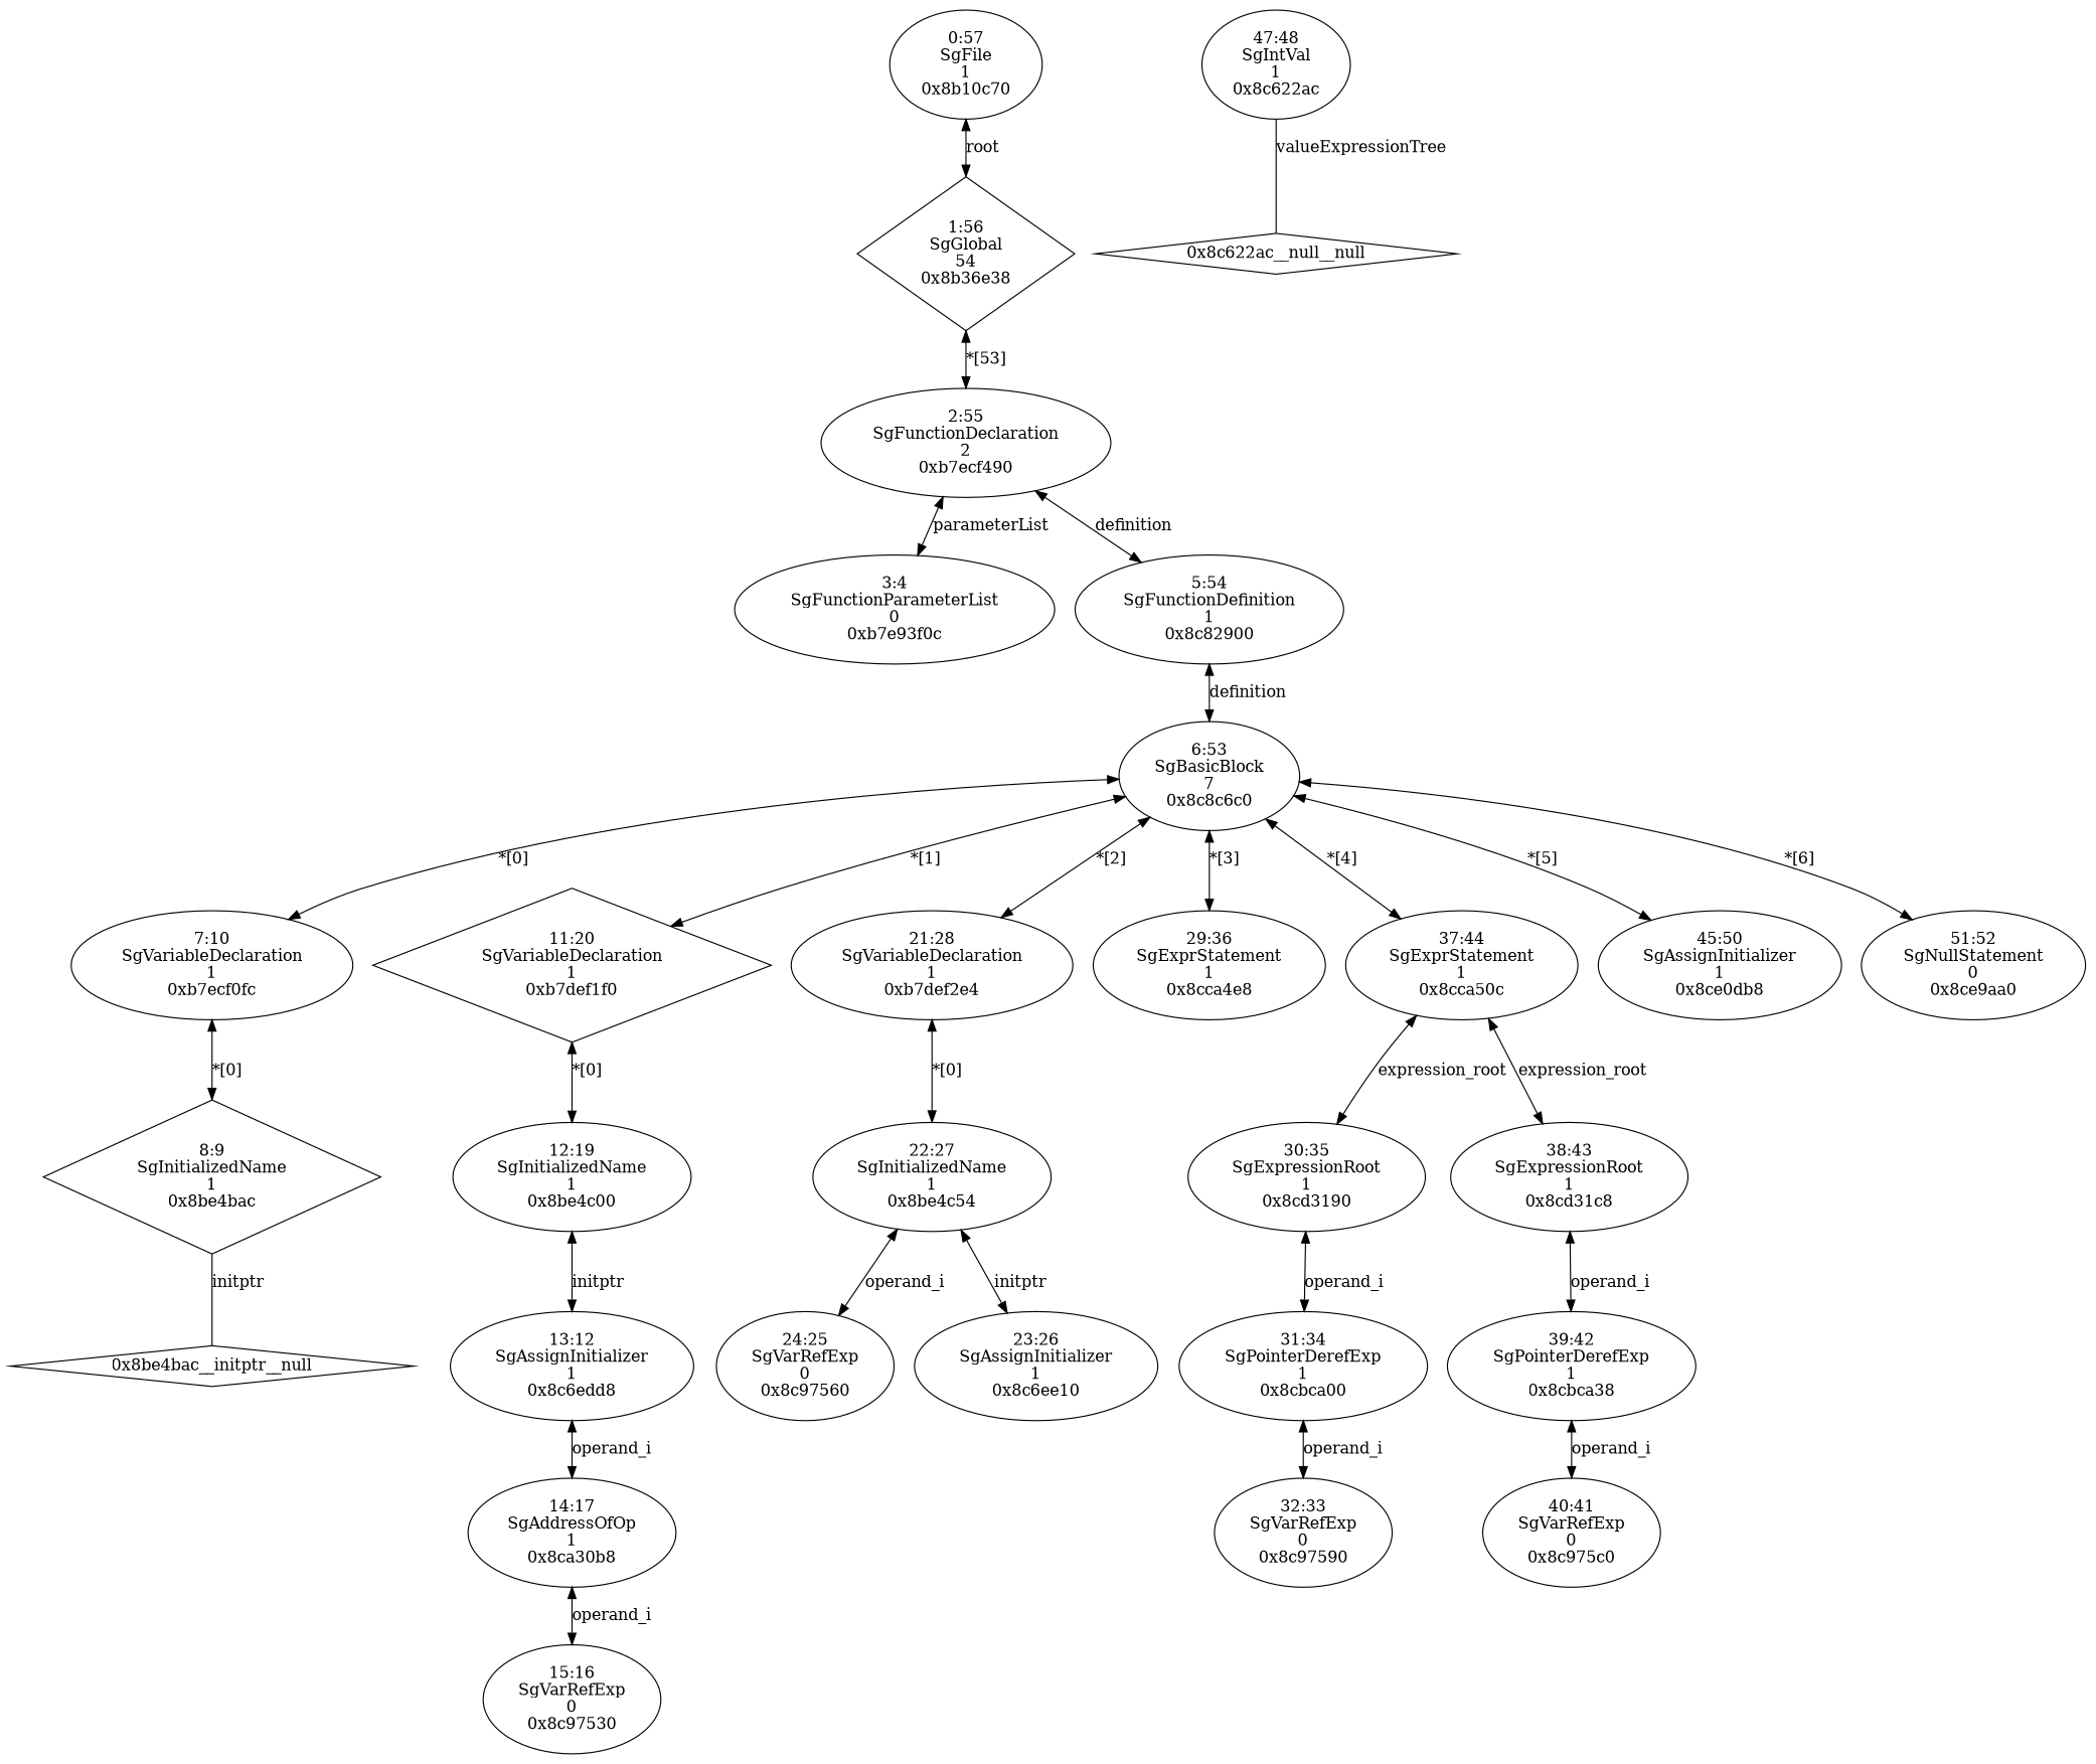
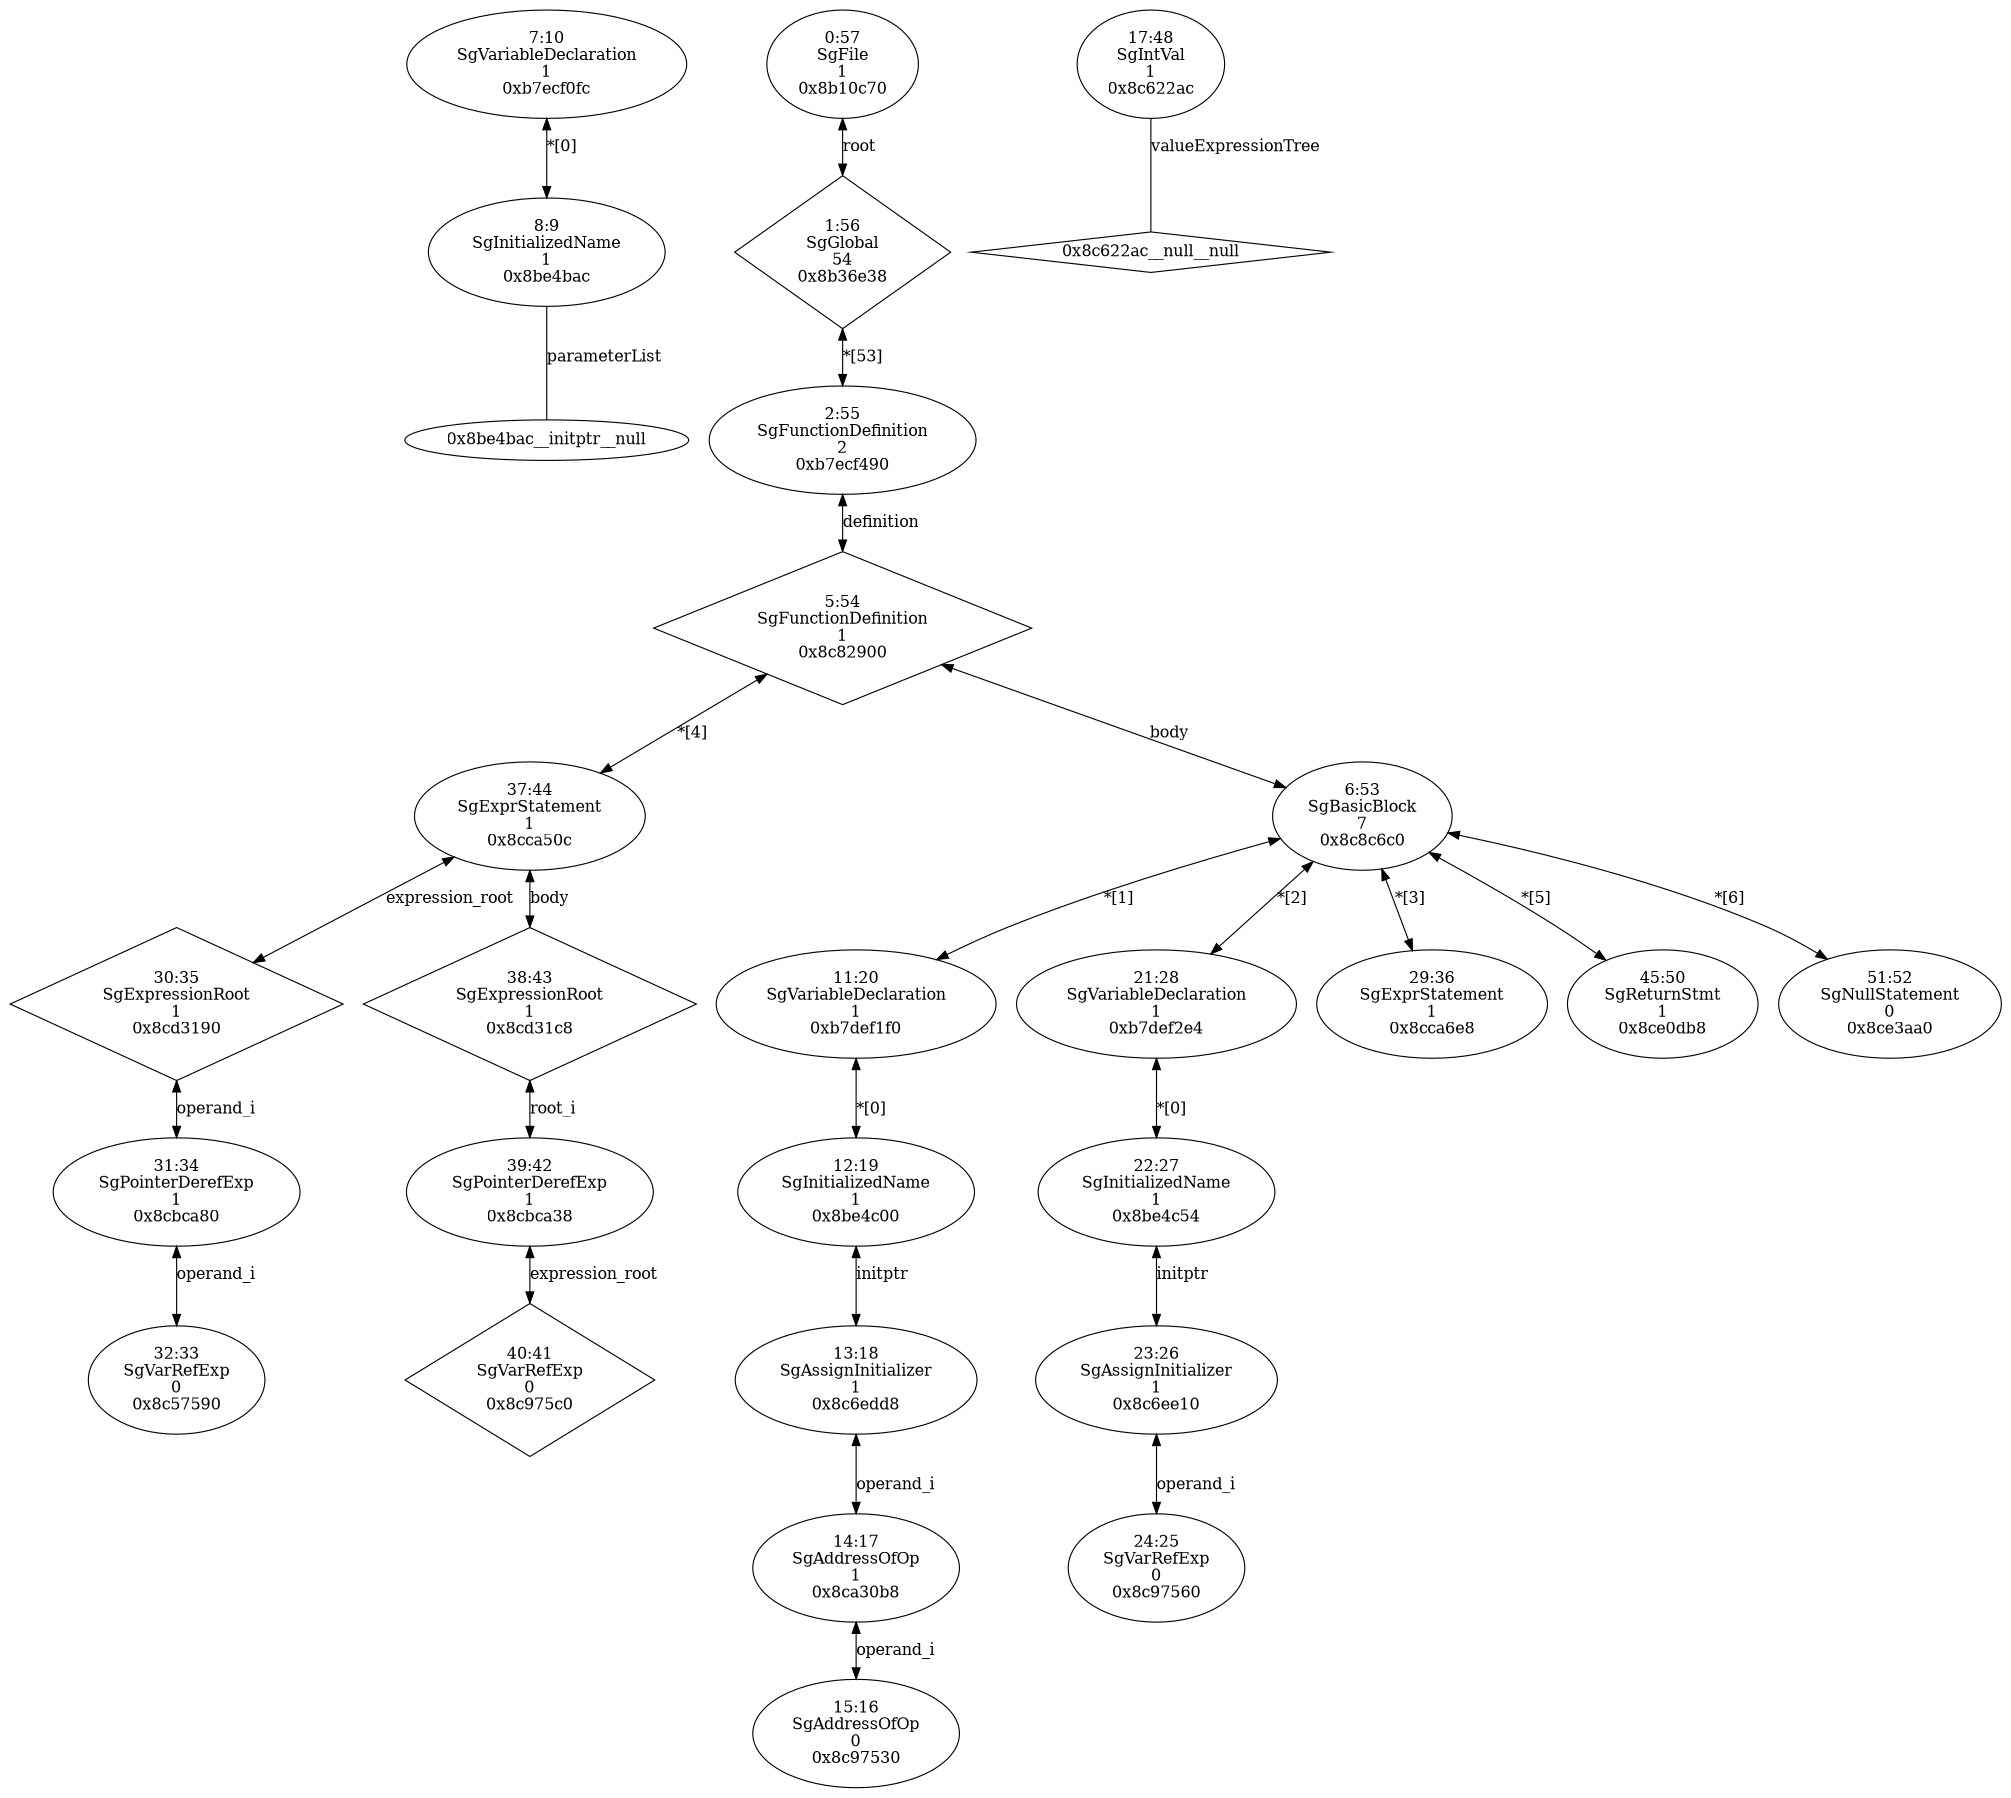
  digraph {
    edge [dir=both]
-   n1 [label="3:4\nSgFunctionParameterList\n0\n0xb7e93f0c\n"]
-   n2 [label="8:9\nSgInitializedName\n1\n0x8be4bac\n" shape=diamond]
-   "0x8be4bac__initptr__null" [shape=diamond]
+   n2 [label="8:9\nSgInitializedName\n1\n0x8be4bac\n"]
+   "0x8be4bac__initptr__null" [shape=ellipse]
    n4 [label="7:10\nSgVariableDeclaration\n1\n0xb7ecf0fc\n"]
-   n5 [label="15:16\nSgVarRefExp\n0\n0x8c97530\n"]
+   n5 [label="15:16\nSgAddressOfOp\n0\n0x8c97530\n"]
    n6 [label="14:17\nSgAddressOfOp\n1\n0x8ca30b8\n"]
-   n7 [label="13:12\nSgAssignInitializer\n1\n0x8c6edd8\n"]
+   n7 [label="13:18\nSgAssignInitializer\n1\n0x8c6edd8\n"]
    n8 [label="12:19\nSgInitializedName\n1\n0x8be4c00\n"]
-   n9 [label="11:20\nSgVariableDeclaration\n1\n0xb7def1f0\n" shape=diamond]
+   n9 [label="11:20\nSgVariableDeclaration\n1\n0xb7def1f0\n"]
    n10 [label="24:25\nSgVarRefExp\n0\n0x8c97560\n"]
    n11 [label="23:26\nSgAssignInitializer\n1\n0x8c6ee10\n"]
    n12 [label="22:27\nSgInitializedName\n1\n0x8be4c54\n"]
    n13 [label="21:28\nSgVariableDeclaration\n1\n0xb7def2e4\n"]
-   n14 [label="32:33\nSgVarRefExp\n0\n0x8c97590\n"]
-   n15 [label="31:34\nSgPointerDerefExp\n1\n0x8cbca00\n"]
-   n16 [label="30:35\nSgExpressionRoot\n1\n0x8cd3190\n"]
-   n17 [label="29:36\nSgExprStatement\n1\n0x8cca4e8\n"]
-   n18 [label="40:41\nSgVarRefExp\n0\n0x8c975c0\n"]
+   n14 [label="32:33\nSgVarRefExp\n0\n0x8c57590\n"]
+   n15 [label="31:34\nSgPointerDerefExp\n1\n0x8cbca80\n"]
+   n16 [label="30:35\nSgExpressionRoot\n1\n0x8cd3190\n" shape=diamond]
+   n17 [label="29:36\nSgExprStatement\n1\n0x8cca6e8\n"]
+   n18 [label="40:41\nSgVarRefExp\n0\n0x8c975c0\n" shape=diamond]
    n19 [label="39:42\nSgPointerDerefExp\n1\n0x8cbca38\n"]
-   n20 [label="38:43\nSgExpressionRoot\n1\n0x8cd31c8\n"]
+   n20 [label="38:43\nSgExpressionRoot\n1\n0x8cd31c8\n" shape=diamond]
    n21 [label="37:44\nSgExprStatement\n1\n0x8cca50c\n"]
-   n22 [label="47:48\nSgIntVal\n1\n0x8c622ac\n"]
+   n22 [label="17:48\nSgIntVal\n1\n0x8c622ac\n"]
    n23 [label="0x8c622ac__null__null" shape=diamond]
-   n24 [label="45:50\nSgAssignInitializer\n1\n0x8ce0db8\n"]
-   n25 [label="51:52\nSgNullStatement\n0\n0x8ce9aa0\n"]
+   n24 [label="45:50\nSgReturnStmt\n1\n0x8ce0db8\n"]
+   n25 [label="51:52\nSgNullStatement\n0\n0x8ce3aa0\n"]
    n26 [label="6:53\nSgBasicBlock\n7\n0x8c8c6c0\n"]
-   n27 [label="5:54\nSgFunctionDefinition\n1\n0x8c82900\n"]
-   n28 [label="2:55\nSgFunctionDeclaration\n2\n0xb7ecf490\n"]
+   n27 [label="5:54\nSgFunctionDefinition\n1\n0x8c82900\n" shape=diamond]
+   n28 [label="2:55\nSgFunctionDefinition\n2\n0xb7ecf490\n"]
    n29 [label="1:56\nSgGlobal\n54\n0x8b36e38\n" shape=diamond]
    n30 [label="0:57\nSgFile\n1\n0x8b10c70\n"]
-   n2 -> "0x8be4bac__initptr__null" [dir=none label=initptr]
+   n2 -> "0x8be4bac__initptr__null" [dir=none label=parameterList]
    n4 -> n2 [label="*[0]"]
    n6 -> n5 [label=operand_i]
    n7 -> n6 [label=operand_i]
    n8 -> n7 [label=initptr]
    n9 -> n8 [label="*[0]"]
-   n12 -> n10 [label=operand_i]
+   n11 -> n10 [label=operand_i]
    n12 -> n11 [label=initptr]
    n13 -> n12 [label="*[0]"]
    n15 -> n14 [label=operand_i]
    n16 -> n15 [label=operand_i]
-   n19 -> n18 [label=operand_i]
-   n20 -> n19 [label=operand_i]
+   n19 -> n18 [label=expression_root]
+   n20 -> n19 [label=root_i]
    n21 -> n16 [label=expression_root]
-   n21 -> n20 [label=expression_root]
+   n21 -> n20 [label=body]
    n22 -> n23 [dir=none label=valueExpressionTree]
-   n26 -> n4 [label="*[0]"]
    n26 -> n9 [label="*[1]"]
    n26 -> n13 [label="*[2]"]
    n26 -> n17 [label="*[3]"]
-   n26 -> n21 [label="*[4]"]
+   n27 -> n21 [label="*[4]"]
    n26 -> n24 [label="*[5]"]
    n26 -> n25 [label="*[6]"]
-   n27 -> n26 [label=definition]
-   n28 -> n1 [label=parameterList]
+   n27 -> n26 [label=body]
    n28 -> n27 [label=definition]
    n29 -> n28 [label="*[53]"]
    n30 -> n29 [label=root]
  }
